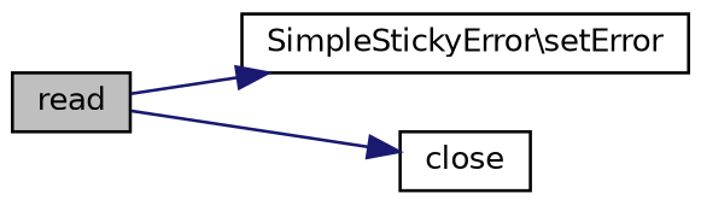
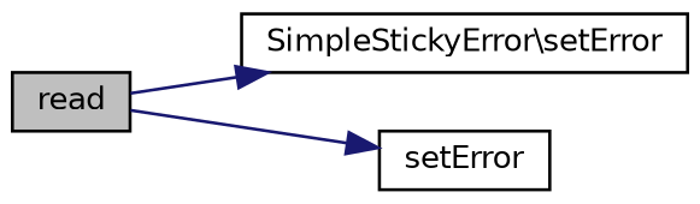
  digraph {
    rankdir=LR
    node [color=black fillcolor=white fontname=Helvetica fontsize=10 shape=record style=filled]
    edge [color=midnightblue fontname=Helvetica fontsize=10 labelfontname=Helvetica labelfontsize=10 style=solid]
    n1 [fillcolor=grey75 fontcolor=black height=0.2 label=read width=0.4]
    n2 [height=0.2 label="SimpleStickyError\\setError" width=0.4]
-   n3 [height=0.2 label=close width=0.4]
+   n3 [height=0.2 label=setError width=0.4]
    n1 -> n2
    n1 -> n3
  }
